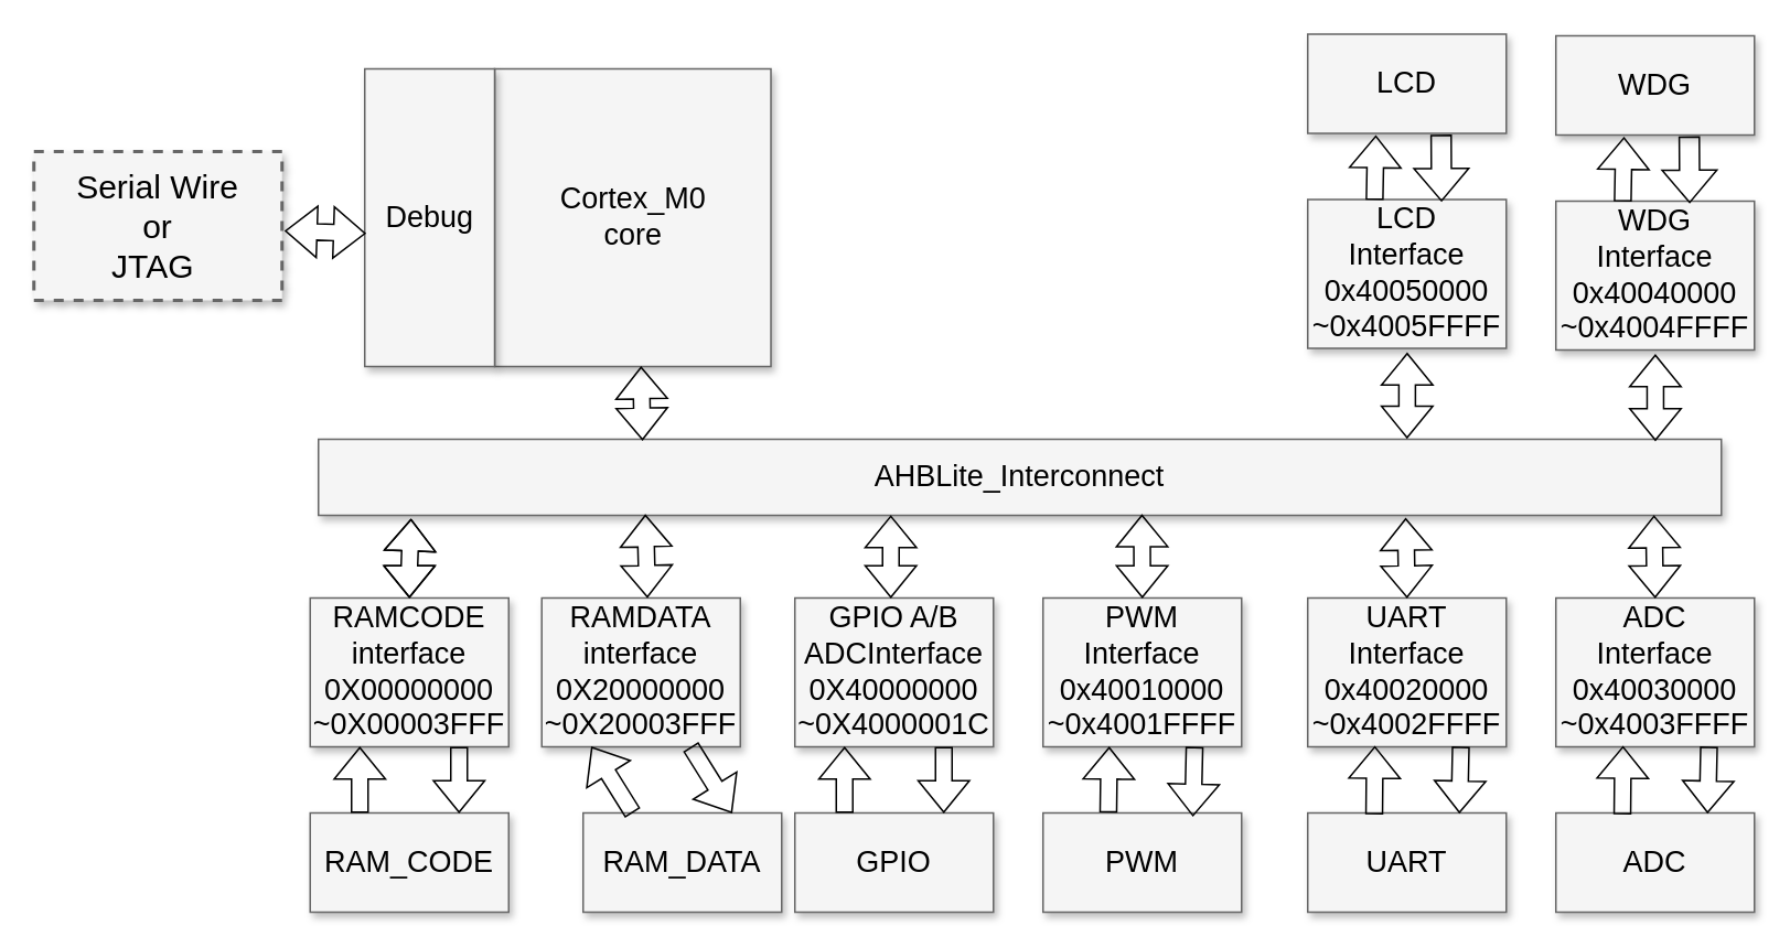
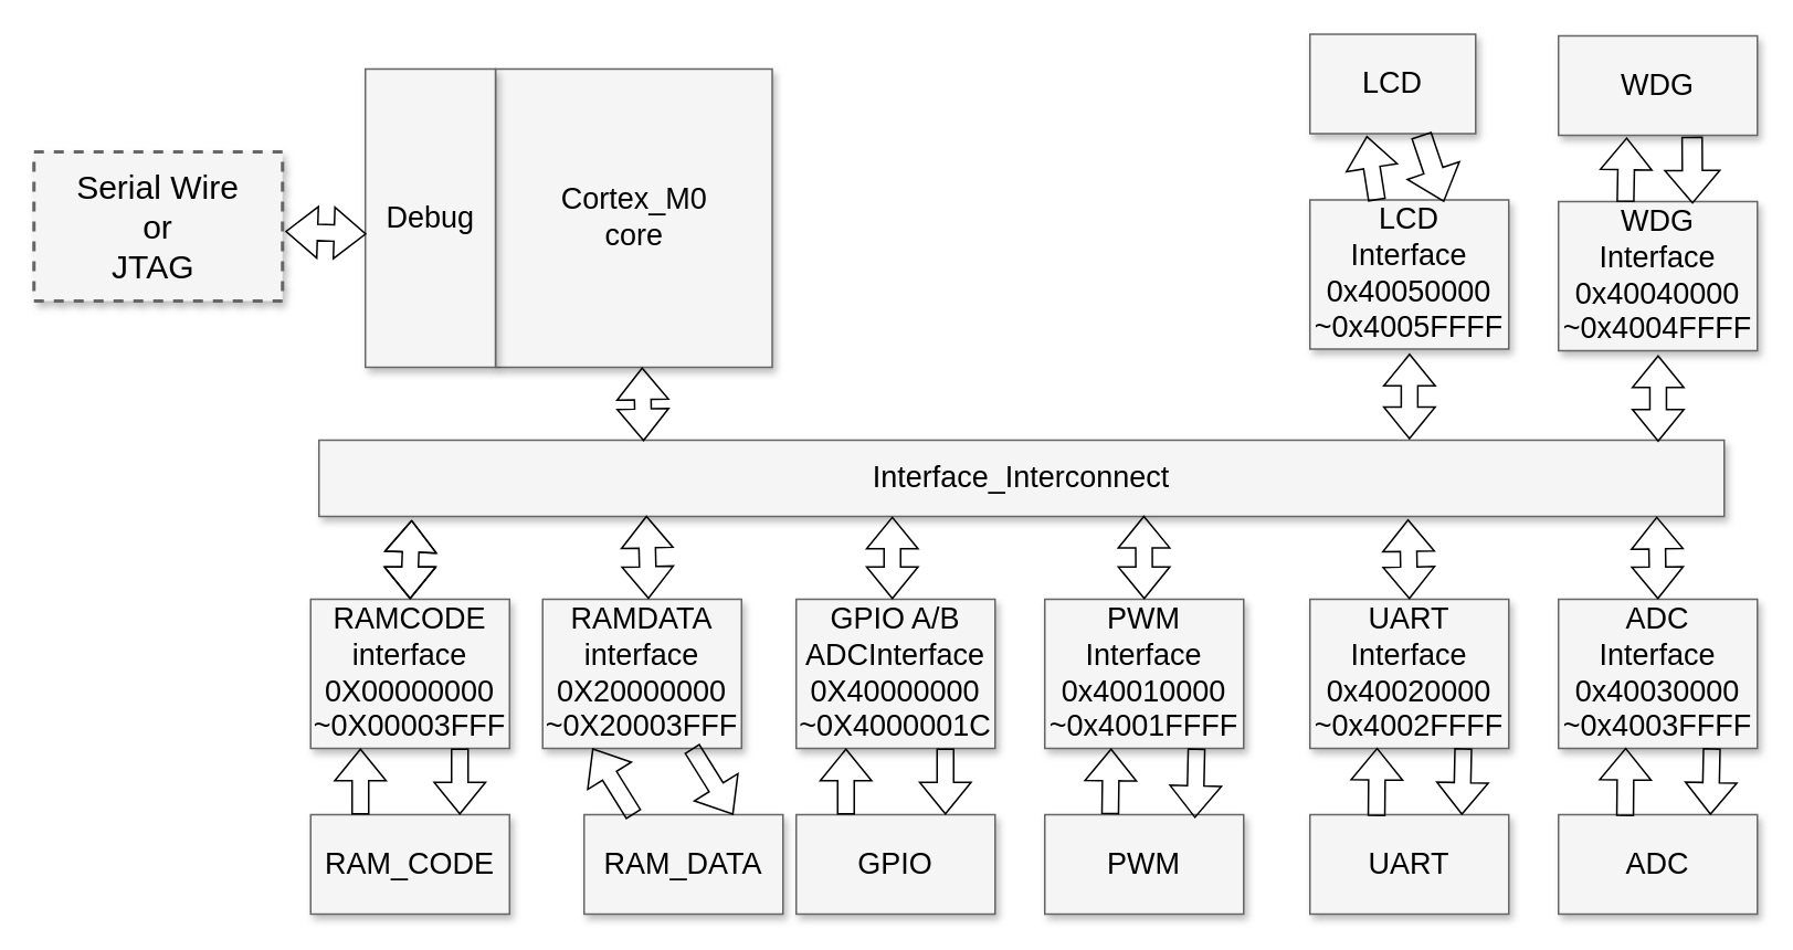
  <mxCell id="0" style=";html=1;" />
  <mxCell id="1" style=";html=1;" parent="0" />
  <mxCell id="2" value="&lt;font&gt;Cortex_M0&lt;br&gt;core&lt;br&gt;&lt;/font&gt;" style="whiteSpace=wrap;html=1;shadow=1;fontSize=18;fillColor=#f5f5f5;strokeColor=#666666;" parent="1" vertex="1"><mxGeometry x="298.5" y="41" width="167" height="180" as="geometry" /></mxCell>
  <mxCell id="3" value="Debug" style="whiteSpace=wrap;html=1;shadow=1;fontSize=18;fillColor=#f5f5f5;strokeColor=#666666;" parent="1" vertex="1"><mxGeometry x="220" y="41" width="78.5" height="180" as="geometry" /></mxCell>
  <mxCell id="4" value="&lt;font&gt;GPIO A/B&lt;/font&gt;&lt;br&gt;ADCInterface&lt;br&gt;&lt;font&gt;&lt;font&gt;0X40000000&lt;/font&gt;&lt;br&gt;&lt;/font&gt;&lt;font&gt;~0X4000001C&lt;/font&gt;" style="whiteSpace=wrap;html=1;shadow=1;fontSize=18;fillColor=#f5f5f5;strokeColor=#666666;" parent="1" vertex="1"><mxGeometry x="480" y="361" width="120" height="90" as="geometry" /></mxCell>
- <mxCell id="5" value="AHBLite_Interconnect" style="whiteSpace=wrap;html=1;shadow=1;fontSize=18;fillColor=#f5f5f5;strokeColor=#666666;" parent="1" vertex="1"><mxGeometry x="192" y="265" width="848" height="46" as="geometry" /></mxCell>
+ <mxCell id="5" value="Interface_Interconnect" style="whiteSpace=wrap;html=1;shadow=1;fontSize=18;fillColor=#f5f5f5;strokeColor=#666666;" parent="1" vertex="1"><mxGeometry x="192" y="265" width="848" height="46" as="geometry" /></mxCell>
  <mxCell id="6" value="RAMCODE&lt;br&gt;&lt;font&gt;&lt;font&gt;interface&lt;/font&gt;&lt;br&gt;&lt;font&gt;0X00000000&lt;br&gt;&lt;/font&gt;&lt;font&gt;~0X00003FFF&lt;/font&gt;&lt;br&gt;&lt;/font&gt;" style="whiteSpace=wrap;html=1;shadow=1;fontSize=18;fillColor=#f5f5f5;strokeColor=#666666;" parent="1" vertex="1"><mxGeometry x="187" y="361" width="120" height="90" as="geometry" /></mxCell>
  <mxCell id="7" value="" style="shape=flexArrow;endArrow=classic;startArrow=classic;html=1;rounded=0;exitX=0.231;exitY=0.014;exitDx=0;exitDy=0;exitPerimeter=0;" edge="1" parent="1" source="5"><mxGeometry width="100" height="100" relative="1" as="geometry"><mxPoint x="287" y="321" as="sourcePoint" /><mxPoint x="387" y="221" as="targetPoint" /></mxGeometry></mxCell>
  <mxCell id="8" value="&lt;font&gt;RAM_CODE&lt;/font&gt;" style="whiteSpace=wrap;html=1;shadow=1;fontSize=18;fillColor=#f5f5f5;strokeColor=#666666;" vertex="1" parent="1"><mxGeometry x="187" y="491" width="120" height="60" as="geometry" /></mxCell>
  <mxCell id="9" value="" style="shape=flexArrow;endArrow=classic;startArrow=classic;html=1;rounded=0;exitX=0.5;exitY=0;exitDx=0;exitDy=0;entryX=0.066;entryY=1.045;entryDx=0;entryDy=0;entryPerimeter=0;" edge="1" parent="1" source="6" target="5"><mxGeometry width="100" height="100" relative="1" as="geometry"><mxPoint x="248.97" y="351" as="sourcePoint" /><mxPoint x="251.03" y="313.576" as="targetPoint" /><Array as="points"><mxPoint x="247" y="341" /></Array></mxGeometry></mxCell>
  <mxCell id="10" value="" style="shape=flexArrow;endArrow=classic;html=1;rounded=0;exitX=0.25;exitY=0;exitDx=0;exitDy=0;entryX=0.25;entryY=1;entryDx=0;entryDy=0;" edge="1" parent="1" source="8" target="6"><mxGeometry width="50" height="50" relative="1" as="geometry"><mxPoint x="140" y="441" as="sourcePoint" /><mxPoint x="190" y="391" as="targetPoint" /><Array as="points" /></mxGeometry></mxCell>
  <mxCell id="11" value="" style="shape=flexArrow;endArrow=classic;html=1;rounded=0;exitX=0.75;exitY=1;exitDx=0;exitDy=0;entryX=0.75;entryY=0;entryDx=0;entryDy=0;" edge="1" parent="1" source="6" target="8"><mxGeometry width="50" height="50" relative="1" as="geometry"><mxPoint x="360.24" y="471" as="sourcePoint" /><mxPoint x="360" y="541.2" as="targetPoint" /><Array as="points" /></mxGeometry></mxCell>
  <mxCell id="12" value="&lt;font&gt;RAMDATA&lt;/font&gt;&lt;br&gt;&lt;font&gt;&lt;font&gt;interface&lt;/font&gt;&lt;br&gt;&lt;font&gt;&lt;font&gt;0X20000000&lt;/font&gt;&lt;br&gt;&lt;/font&gt;&lt;font&gt;~0X20003FFF&lt;/font&gt;&lt;br&gt;&lt;/font&gt;" style="whiteSpace=wrap;html=1;shadow=1;fontSize=18;fillColor=#f5f5f5;strokeColor=#666666;" vertex="1" parent="1"><mxGeometry x="327" y="361" width="120" height="90" as="geometry" /></mxCell>
  <mxCell id="13" value="&lt;font&gt;RAM_DATA&lt;/font&gt;" style="whiteSpace=wrap;html=1;shadow=1;fontSize=18;fillColor=#f5f5f5;strokeColor=#666666;" vertex="1" parent="1"><mxGeometry x="352" y="491" width="120" height="60" as="geometry" /></mxCell>
  <mxCell id="14" value="" style="shape=flexArrow;endArrow=classic;html=1;rounded=0;exitX=0.25;exitY=0;exitDx=0;exitDy=0;entryX=0.25;entryY=1;entryDx=0;entryDy=0;" edge="1" parent="1" source="13" target="12"><mxGeometry width="50" height="50" relative="1" as="geometry"><mxPoint x="280" y="441" as="sourcePoint" /><mxPoint x="330" y="391" as="targetPoint" /><Array as="points" /></mxGeometry></mxCell>
  <mxCell id="15" value="" style="shape=flexArrow;endArrow=classic;html=1;rounded=0;exitX=0.75;exitY=1;exitDx=0;exitDy=0;entryX=0.75;entryY=0;entryDx=0;entryDy=0;" edge="1" parent="1" source="12" target="13"><mxGeometry width="50" height="50" relative="1" as="geometry"><mxPoint x="500.24" y="471" as="sourcePoint" /><mxPoint x="500" y="541.2" as="targetPoint" /><Array as="points" /></mxGeometry></mxCell>
  <mxCell id="16" value="" style="shape=flexArrow;endArrow=classic;startArrow=classic;html=1;rounded=0;exitX=0.532;exitY=-0.002;exitDx=0;exitDy=0;exitPerimeter=0;entryX=0.233;entryY=0.989;entryDx=0;entryDy=0;entryPerimeter=0;" edge="1" parent="1" source="12" target="5"><mxGeometry width="100" height="100" relative="1" as="geometry"><mxPoint x="440" y="341" as="sourcePoint" /><mxPoint x="440" y="331" as="targetPoint" /></mxGeometry></mxCell>
  <mxCell id="17" value="" style="shape=flexArrow;endArrow=classic;startArrow=classic;html=1;rounded=0;entryX=0.008;entryY=0.553;entryDx=0;entryDy=0;entryPerimeter=0;exitX=1.011;exitY=0.533;exitDx=0;exitDy=0;exitPerimeter=0;" edge="1" parent="1" source="18" target="3"><mxGeometry width="100" height="100" relative="1" as="geometry"><mxPoint x="170" y="98" as="sourcePoint" /><mxPoint x="110" y="71" as="targetPoint" /></mxGeometry></mxCell>
  <mxCell id="18" value="Serial Wire&lt;br&gt;&lt;font&gt;or&lt;br&gt;&lt;/font&gt;&lt;font&gt;JTAG&amp;nbsp;&lt;/font&gt;" style="whiteSpace=wrap;html=1;shadow=1;fontSize=20;fillColor=#f5f5f5;strokeColor=#666666;strokeWidth=2;dashed=1;" vertex="1" parent="1"><mxGeometry x="20" y="91" width="150" height="90" as="geometry" /></mxCell>
  <mxCell id="19" value="&lt;font&gt;PWM&lt;br&gt;&lt;font&gt;Interface&lt;br&gt;&lt;/font&gt;&lt;font&gt;&lt;font&gt;0x40010000&lt;/font&gt;&lt;br&gt;&lt;/font&gt;&lt;/font&gt;&lt;font&gt;~0x4001FFFF&lt;/font&gt;" style="whiteSpace=wrap;html=1;shadow=1;fontSize=18;fillColor=#f5f5f5;strokeColor=#666666;" vertex="1" parent="1"><mxGeometry x="630" y="361" width="120" height="90" as="geometry" /></mxCell>
  <mxCell id="20" value="&lt;font style=&quot;border-color: var(--border-color);&quot;&gt;&lt;font&gt;UART&lt;/font&gt;&lt;br style=&quot;border-color: var(--border-color);&quot;&gt;&lt;font style=&quot;border-color: var(--border-color);&quot;&gt;Interface&lt;br style=&quot;border-color: var(--border-color);&quot;&gt;&lt;/font&gt;&lt;font style=&quot;border-color: var(--border-color);&quot;&gt;&lt;font style=&quot;border-color: var(--border-color);&quot;&gt;0x40020000&lt;/font&gt;&lt;br style=&quot;border-color: var(--border-color);&quot;&gt;&lt;/font&gt;&lt;/font&gt;&lt;font style=&quot;border-color: var(--border-color);&quot;&gt;~0x4002FFFF&lt;/font&gt;" style="whiteSpace=wrap;html=1;shadow=1;fontSize=18;fillColor=#f5f5f5;strokeColor=#666666;" vertex="1" parent="1"><mxGeometry x="790" y="361" width="120" height="90" as="geometry" /></mxCell>
  <mxCell id="21" value="" style="shape=flexArrow;endArrow=classic;startArrow=classic;html=1;rounded=0;entryX=0.408;entryY=1.001;entryDx=0;entryDy=0;entryPerimeter=0;" edge="1" parent="1" target="5"><mxGeometry width="100" height="100" relative="1" as="geometry"><mxPoint x="538" y="361" as="sourcePoint" /><mxPoint x="540" y="310" as="targetPoint" /></mxGeometry></mxCell>
  <mxCell id="22" value="" style="shape=flexArrow;endArrow=classic;startArrow=classic;html=1;rounded=0;exitX=0.5;exitY=0;exitDx=0;exitDy=0;entryX=0.587;entryY=0.989;entryDx=0;entryDy=0;entryPerimeter=0;" edge="1" parent="1" source="19" target="5"><mxGeometry width="100" height="100" relative="1" as="geometry"><mxPoint x="681" y="361" as="sourcePoint" /><mxPoint x="680" y="310" as="targetPoint" /></mxGeometry></mxCell>
  <mxCell id="23" value="" style="shape=flexArrow;endArrow=classic;startArrow=classic;html=1;rounded=0;entryX=0.775;entryY=1.035;entryDx=0;entryDy=0;entryPerimeter=0;exitX=0.5;exitY=0;exitDx=0;exitDy=0;" edge="1" parent="1" source="20" target="5"><mxGeometry width="100" height="100" relative="1" as="geometry"><mxPoint x="851" y="361" as="sourcePoint" /><mxPoint x="849.5" y="321" as="targetPoint" /></mxGeometry></mxCell>
  <mxCell id="24" value="&lt;font&gt;GPIO&lt;/font&gt;" style="whiteSpace=wrap;html=1;shadow=1;fontSize=18;fillColor=#f5f5f5;strokeColor=#666666;" vertex="1" parent="1"><mxGeometry x="480" y="491" width="120" height="60" as="geometry" /></mxCell>
  <mxCell id="25" value="" style="shape=flexArrow;endArrow=classic;html=1;rounded=0;exitX=0.25;exitY=0;exitDx=0;exitDy=0;entryX=0.25;entryY=1;entryDx=0;entryDy=0;" edge="1" parent="1" source="24" target="4"><mxGeometry width="50" height="50" relative="1" as="geometry"><mxPoint x="510" y="471" as="sourcePoint" /><mxPoint x="510" y="511" as="targetPoint" /><Array as="points" /></mxGeometry></mxCell>
  <mxCell id="26" value="" style="shape=flexArrow;endArrow=classic;html=1;rounded=0;exitX=0.75;exitY=1;exitDx=0;exitDy=0;entryX=0.75;entryY=0;entryDx=0;entryDy=0;" edge="1" parent="1" source="4" target="24"><mxGeometry width="50" height="50" relative="1" as="geometry"><mxPoint x="560" y="451" as="sourcePoint" /><mxPoint x="560" y="491" as="targetPoint" /><Array as="points" /></mxGeometry></mxCell>
  <mxCell id="27" value="&lt;font&gt;PWM&lt;/font&gt;" style="whiteSpace=wrap;html=1;shadow=1;fontSize=18;fillColor=#f5f5f5;strokeColor=#666666;" vertex="1" parent="1"><mxGeometry x="630" y="491" width="120" height="60" as="geometry" /></mxCell>
  <mxCell id="28" value="" style="shape=flexArrow;endArrow=classic;html=1;rounded=0;exitX=0.329;exitY=-0.004;exitDx=0;exitDy=0;exitPerimeter=0;" edge="1" parent="1" source="27"><mxGeometry width="50" height="50" relative="1" as="geometry"><mxPoint x="670" y="491" as="sourcePoint" /><mxPoint x="670" y="451" as="targetPoint" /><Array as="points" /></mxGeometry></mxCell>
  <mxCell id="29" value="" style="shape=flexArrow;endArrow=classic;html=1;rounded=0;exitX=0.763;exitY=1;exitDx=0;exitDy=0;entryX=0.755;entryY=0.035;entryDx=0;entryDy=0;entryPerimeter=0;exitPerimeter=0;" edge="1" parent="1" source="19" target="27"><mxGeometry width="50" height="50" relative="1" as="geometry"><mxPoint x="720" y="451" as="sourcePoint" /><mxPoint x="720" y="491" as="targetPoint" /><Array as="points" /></mxGeometry></mxCell>
  <mxCell id="30" value="&lt;font&gt;UART&lt;/font&gt;" style="whiteSpace=wrap;html=1;shadow=1;fontSize=18;fillColor=#f5f5f5;strokeColor=#666666;" vertex="1" parent="1"><mxGeometry x="790" y="491" width="120" height="60" as="geometry" /></mxCell>
  <mxCell id="31" value="" style="shape=flexArrow;endArrow=classic;html=1;rounded=0;exitX=0.335;exitY=0.015;exitDx=0;exitDy=0;exitPerimeter=0;entryX=0.338;entryY=0.995;entryDx=0;entryDy=0;entryPerimeter=0;" edge="1" parent="1" source="30" target="20"><mxGeometry width="50" height="50" relative="1" as="geometry"><mxPoint x="830" y="491" as="sourcePoint" /><mxPoint x="830" y="451" as="targetPoint" /><Array as="points" /></mxGeometry></mxCell>
  <mxCell id="32" value="" style="shape=flexArrow;endArrow=classic;html=1;rounded=0;exitX=0.771;exitY=0.998;exitDx=0;exitDy=0;entryX=0.764;entryY=0.003;entryDx=0;entryDy=0;entryPerimeter=0;exitPerimeter=0;" edge="1" parent="1" target="30" source="20"><mxGeometry width="50" height="50" relative="1" as="geometry"><mxPoint x="882" y="451" as="sourcePoint" /><mxPoint x="880" y="491" as="targetPoint" /><Array as="points" /></mxGeometry></mxCell>
  <mxCell id="33" value="&lt;font style=&quot;border-color: var(--border-color);&quot;&gt;&lt;font&gt;ADC&lt;/font&gt;&lt;br style=&quot;border-color: var(--border-color);&quot;&gt;&lt;font style=&quot;border-color: var(--border-color);&quot;&gt;Interface&lt;br style=&quot;border-color: var(--border-color);&quot;&gt;&lt;/font&gt;&lt;font style=&quot;border-color: var(--border-color);&quot;&gt;&lt;font style=&quot;border-color: var(--border-color);&quot;&gt;0x40030000&lt;/font&gt;&lt;br style=&quot;border-color: var(--border-color);&quot;&gt;&lt;/font&gt;&lt;/font&gt;&lt;font style=&quot;border-color: var(--border-color);&quot;&gt;~0x4003FFFF&lt;/font&gt;" style="whiteSpace=wrap;html=1;shadow=1;fontSize=18;fillColor=#f5f5f5;strokeColor=#666666;" vertex="1" parent="1"><mxGeometry x="940" y="361" width="120" height="90" as="geometry" /></mxCell>
  <mxCell id="34" value="" style="shape=flexArrow;endArrow=classic;startArrow=classic;html=1;rounded=0;entryX=0.952;entryY=1.002;entryDx=0;entryDy=0;entryPerimeter=0;exitX=0.5;exitY=0;exitDx=0;exitDy=0;" edge="1" parent="1" source="33" target="5"><mxGeometry width="100" height="100" relative="1" as="geometry"><mxPoint x="1001" y="361" as="sourcePoint" /><mxPoint x="999" y="313" as="targetPoint" /></mxGeometry></mxCell>
  <mxCell id="35" value="&lt;font&gt;ADC&lt;/font&gt;" style="whiteSpace=wrap;html=1;shadow=1;fontSize=18;fillColor=#f5f5f5;strokeColor=#666666;" vertex="1" parent="1"><mxGeometry x="940" y="491" width="120" height="60" as="geometry" /></mxCell>
  <mxCell id="36" value="" style="shape=flexArrow;endArrow=classic;html=1;rounded=0;exitX=0.335;exitY=0.015;exitDx=0;exitDy=0;exitPerimeter=0;entryX=0.338;entryY=0.995;entryDx=0;entryDy=0;entryPerimeter=0;" edge="1" parent="1" source="35" target="33"><mxGeometry width="50" height="50" relative="1" as="geometry"><mxPoint x="980" y="491" as="sourcePoint" /><mxPoint x="980" y="451" as="targetPoint" /><Array as="points" /></mxGeometry></mxCell>
  <mxCell id="37" value="" style="shape=flexArrow;endArrow=classic;html=1;rounded=0;exitX=0.771;exitY=0.998;exitDx=0;exitDy=0;entryX=0.764;entryY=0.003;entryDx=0;entryDy=0;entryPerimeter=0;exitPerimeter=0;" edge="1" parent="1" source="33" target="35"><mxGeometry width="50" height="50" relative="1" as="geometry"><mxPoint x="1032" y="451" as="sourcePoint" /><mxPoint x="1030" y="491" as="targetPoint" /><Array as="points" /></mxGeometry></mxCell>
  <mxCell id="38" value="&lt;font style=&quot;border-color: var(--border-color);&quot;&gt;&lt;font&gt;WDG&lt;/font&gt;&lt;br style=&quot;border-color: var(--border-color);&quot;&gt;&lt;font style=&quot;border-color: var(--border-color);&quot;&gt;Interface&lt;br style=&quot;border-color: var(--border-color);&quot;&gt;&lt;/font&gt;&lt;font style=&quot;border-color: var(--border-color);&quot;&gt;&lt;font style=&quot;border-color: var(--border-color);&quot;&gt;0x40040000&lt;/font&gt;&lt;br style=&quot;border-color: var(--border-color);&quot;&gt;&lt;/font&gt;&lt;/font&gt;&lt;font style=&quot;border-color: var(--border-color);&quot;&gt;~0x4004FFFF&lt;/font&gt;" style="whiteSpace=wrap;html=1;shadow=1;fontSize=18;fillColor=#f5f5f5;strokeColor=#666666;" vertex="1" parent="1"><mxGeometry x="940" y="121" width="120" height="90" as="geometry" /></mxCell>
  <mxCell id="39" value="" style="shape=flexArrow;endArrow=classic;startArrow=classic;html=1;rounded=0;entryX=0.501;entryY=1.03;entryDx=0;entryDy=0;entryPerimeter=0;exitX=0.953;exitY=0.021;exitDx=0;exitDy=0;exitPerimeter=0;" edge="1" parent="1" source="5" target="38"><mxGeometry width="100" height="100" relative="1" as="geometry"><mxPoint x="1000" y="265" as="sourcePoint" /><mxPoint x="999.5" y="215" as="targetPoint" /></mxGeometry></mxCell>
  <mxCell id="40" value="&lt;font&gt;WDG&lt;/font&gt;" style="whiteSpace=wrap;html=1;shadow=1;fontSize=18;fillColor=#f5f5f5;strokeColor=#666666;" vertex="1" parent="1"><mxGeometry x="940" y="21" width="120" height="60" as="geometry" /></mxCell>
  <mxCell id="41" value="" style="shape=flexArrow;endArrow=classic;html=1;rounded=0;exitX=0.337;exitY=0.003;exitDx=0;exitDy=0;exitPerimeter=0;entryX=0.343;entryY=1.021;entryDx=0;entryDy=0;entryPerimeter=0;" edge="1" parent="1" source="38" target="40"><mxGeometry width="50" height="50" relative="1" as="geometry"><mxPoint x="980" y="121" as="sourcePoint" /><mxPoint x="980" y="81" as="targetPoint" /><Array as="points" /></mxGeometry></mxCell>
  <mxCell id="42" value="" style="shape=flexArrow;endArrow=classic;html=1;rounded=0;exitX=0.672;exitY=1.013;exitDx=0;exitDy=0;entryX=0.674;entryY=0.014;entryDx=0;entryDy=0;entryPerimeter=0;exitPerimeter=0;width=12.121;endSize=6.164;" edge="1" parent="1" source="40" target="38"><mxGeometry width="50" height="50" relative="1" as="geometry"><mxPoint x="1021" y="81" as="sourcePoint" /><mxPoint x="1020" y="121" as="targetPoint" /><Array as="points" /></mxGeometry></mxCell>
  <mxCell id="43" value="&lt;font style=&quot;border-color: var(--border-color);&quot;&gt;&lt;font&gt;LCD&lt;/font&gt;&lt;br style=&quot;border-color: var(--border-color);&quot;&gt;&lt;font style=&quot;border-color: var(--border-color);&quot;&gt;Interface&lt;br style=&quot;border-color: var(--border-color);&quot;&gt;&lt;/font&gt;&lt;font style=&quot;border-color: var(--border-color);&quot;&gt;&lt;font style=&quot;border-color: var(--border-color);&quot;&gt;0x40050000&lt;/font&gt;&lt;br style=&quot;border-color: var(--border-color);&quot;&gt;&lt;/font&gt;&lt;/font&gt;&lt;font style=&quot;border-color: var(--border-color);&quot;&gt;~0x4005FFFF&lt;/font&gt;" style="whiteSpace=wrap;html=1;shadow=1;fontSize=18;fillColor=#f5f5f5;strokeColor=#666666;" vertex="1" parent="1"><mxGeometry x="790" y="120" width="120" height="90" as="geometry" /></mxCell>
  <mxCell id="44" value="" style="shape=flexArrow;endArrow=classic;startArrow=classic;html=1;rounded=0;entryX=0.501;entryY=1.03;entryDx=0;entryDy=0;entryPerimeter=0;exitX=0.776;exitY=-0.01;exitDx=0;exitDy=0;exitPerimeter=0;" edge="1" parent="1" target="43" source="5"><mxGeometry width="100" height="100" relative="1" as="geometry"><mxPoint x="850" y="265" as="sourcePoint" /><mxPoint x="849.5" y="214" as="targetPoint" /></mxGeometry></mxCell>
- <mxCell id="45" value="&lt;font&gt;LCD&lt;/font&gt;" style="whiteSpace=wrap;html=1;shadow=1;fontSize=18;fillColor=#f5f5f5;strokeColor=#666666;" vertex="1" parent="1"><mxGeometry x="790" y="20" width="120" height="60" as="geometry" /></mxCell>
+ <mxCell id="45" value="&lt;font&gt;LCD&lt;/font&gt;" style="whiteSpace=wrap;html=1;shadow=1;fontSize=18;fillColor=#f5f5f5;strokeColor=#666666;" vertex="1" parent="1"><mxGeometry x="790" y="20" width="100" height="60" as="geometry" /></mxCell>
  <mxCell id="46" value="" style="shape=flexArrow;endArrow=classic;html=1;rounded=0;exitX=0.337;exitY=0.003;exitDx=0;exitDy=0;exitPerimeter=0;entryX=0.343;entryY=1.021;entryDx=0;entryDy=0;entryPerimeter=0;" edge="1" parent="1" source="43" target="45"><mxGeometry width="50" height="50" relative="1" as="geometry"><mxPoint x="830" y="120" as="sourcePoint" /><mxPoint x="830" y="80" as="targetPoint" /><Array as="points" /></mxGeometry></mxCell>
  <mxCell id="47" value="" style="shape=flexArrow;endArrow=classic;html=1;rounded=0;exitX=0.672;exitY=1.013;exitDx=0;exitDy=0;entryX=0.674;entryY=0.014;entryDx=0;entryDy=0;entryPerimeter=0;exitPerimeter=0;width=12.121;endSize=6.164;" edge="1" parent="1" source="45" target="43"><mxGeometry width="50" height="50" relative="1" as="geometry"><mxPoint x="871" y="80" as="sourcePoint" /><mxPoint x="870" y="120" as="targetPoint" /><Array as="points" /></mxGeometry></mxCell>
